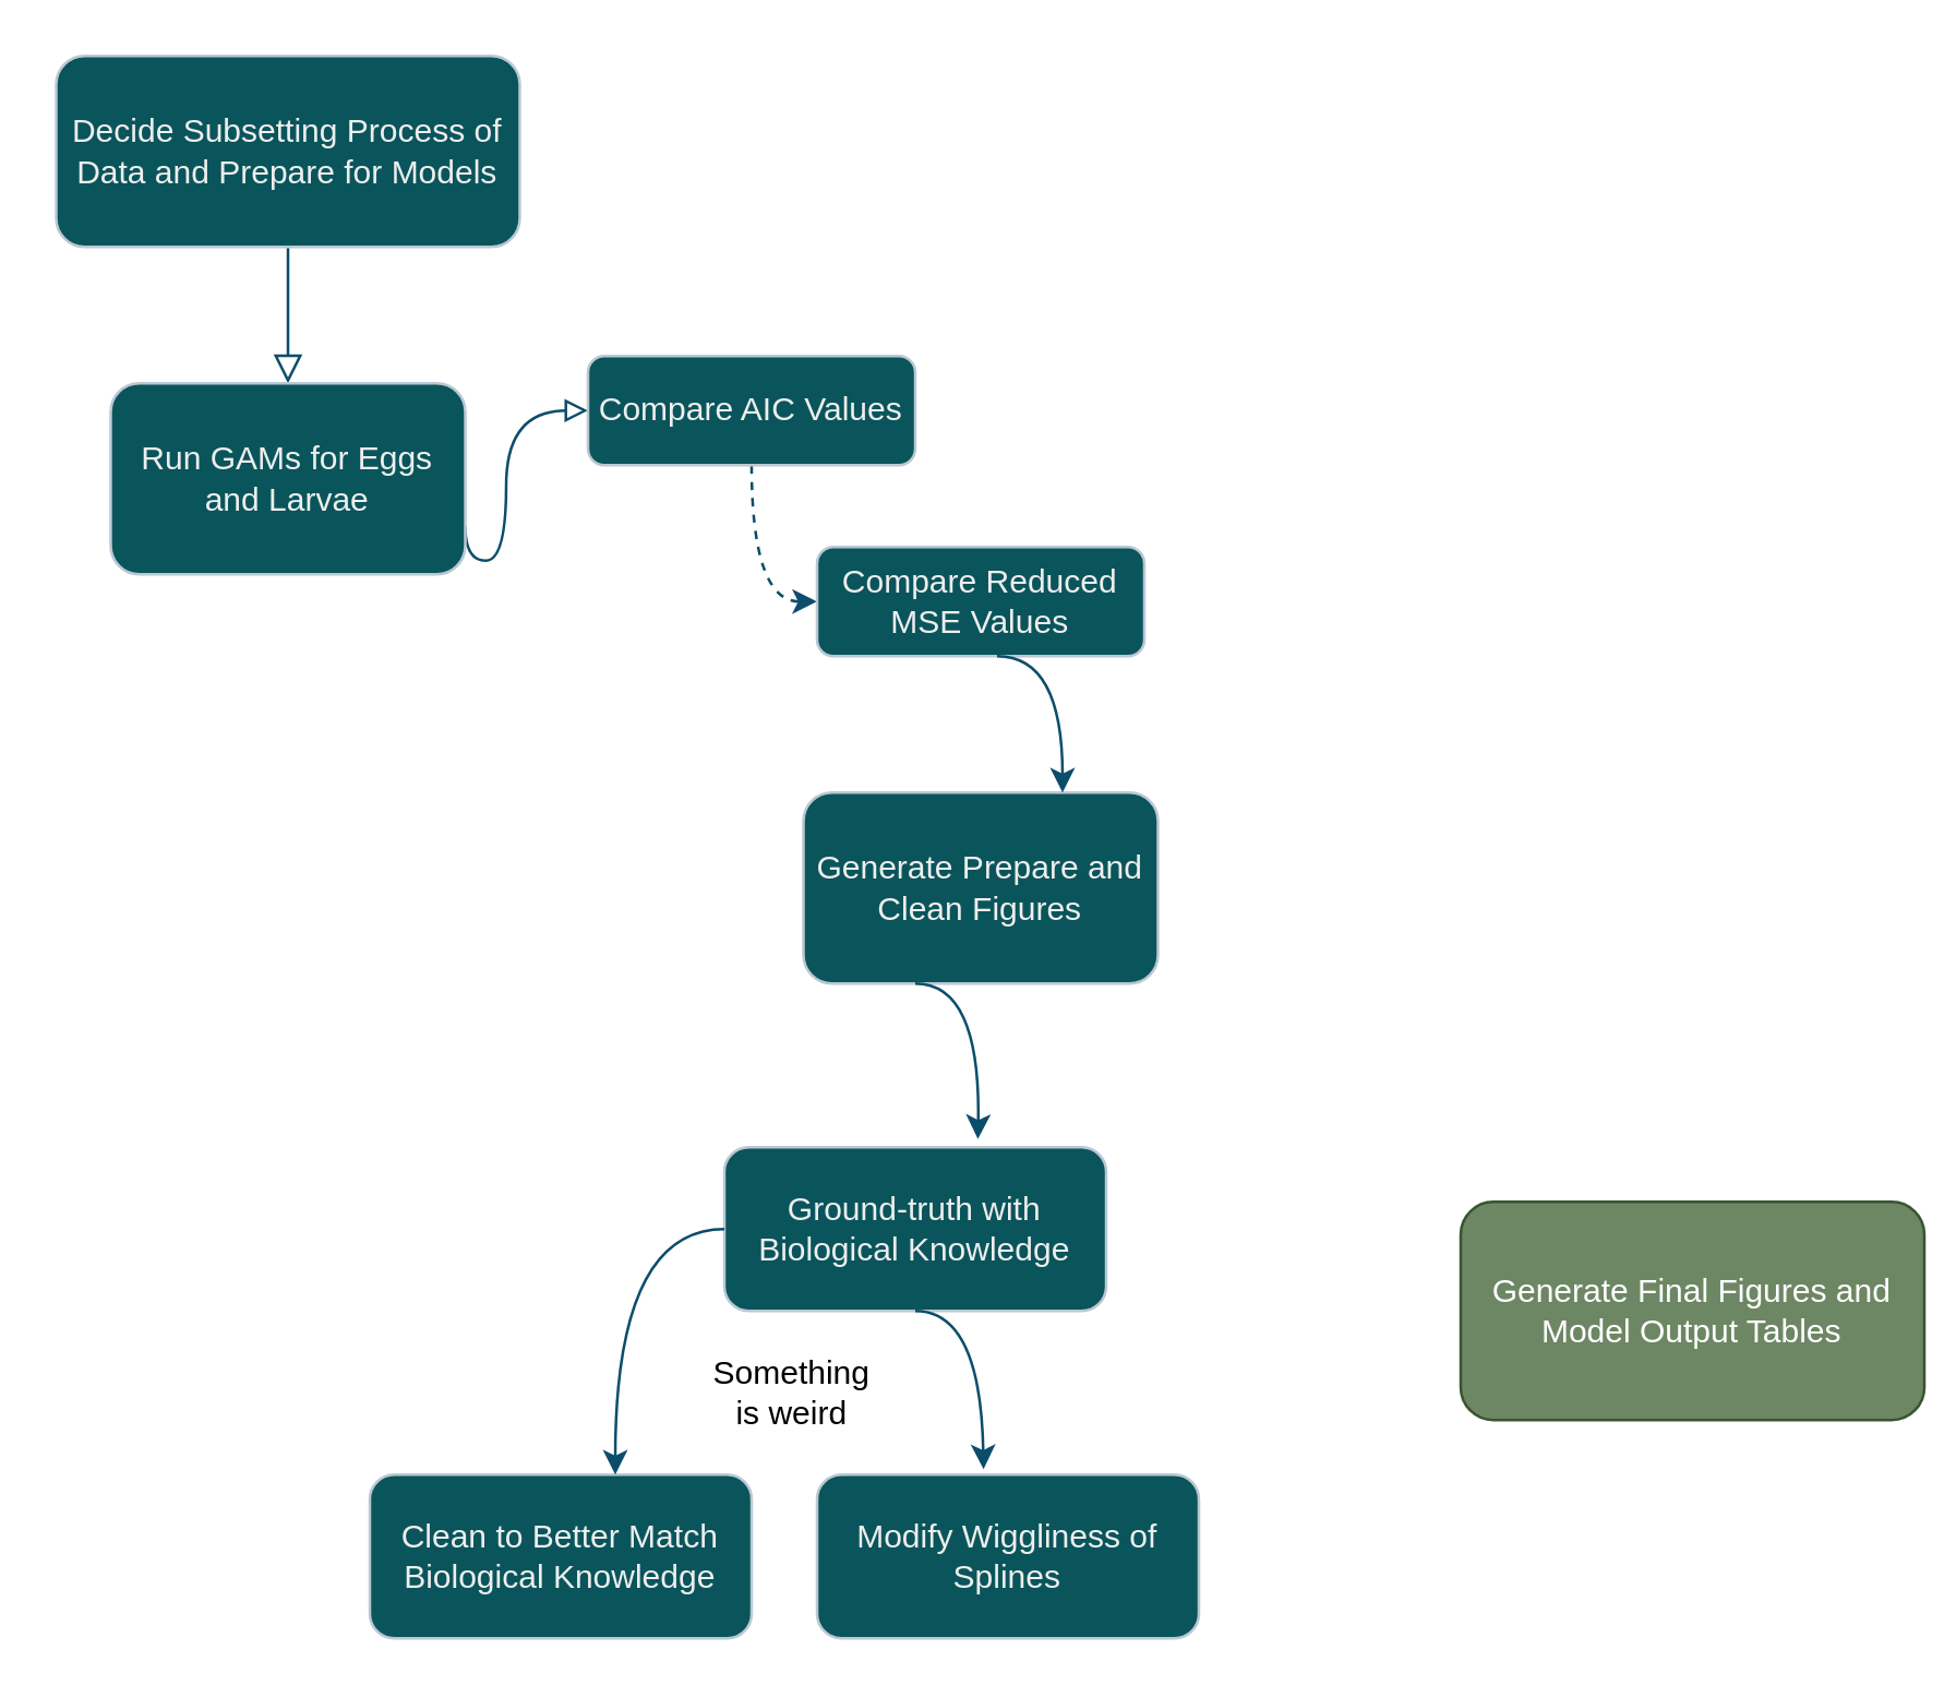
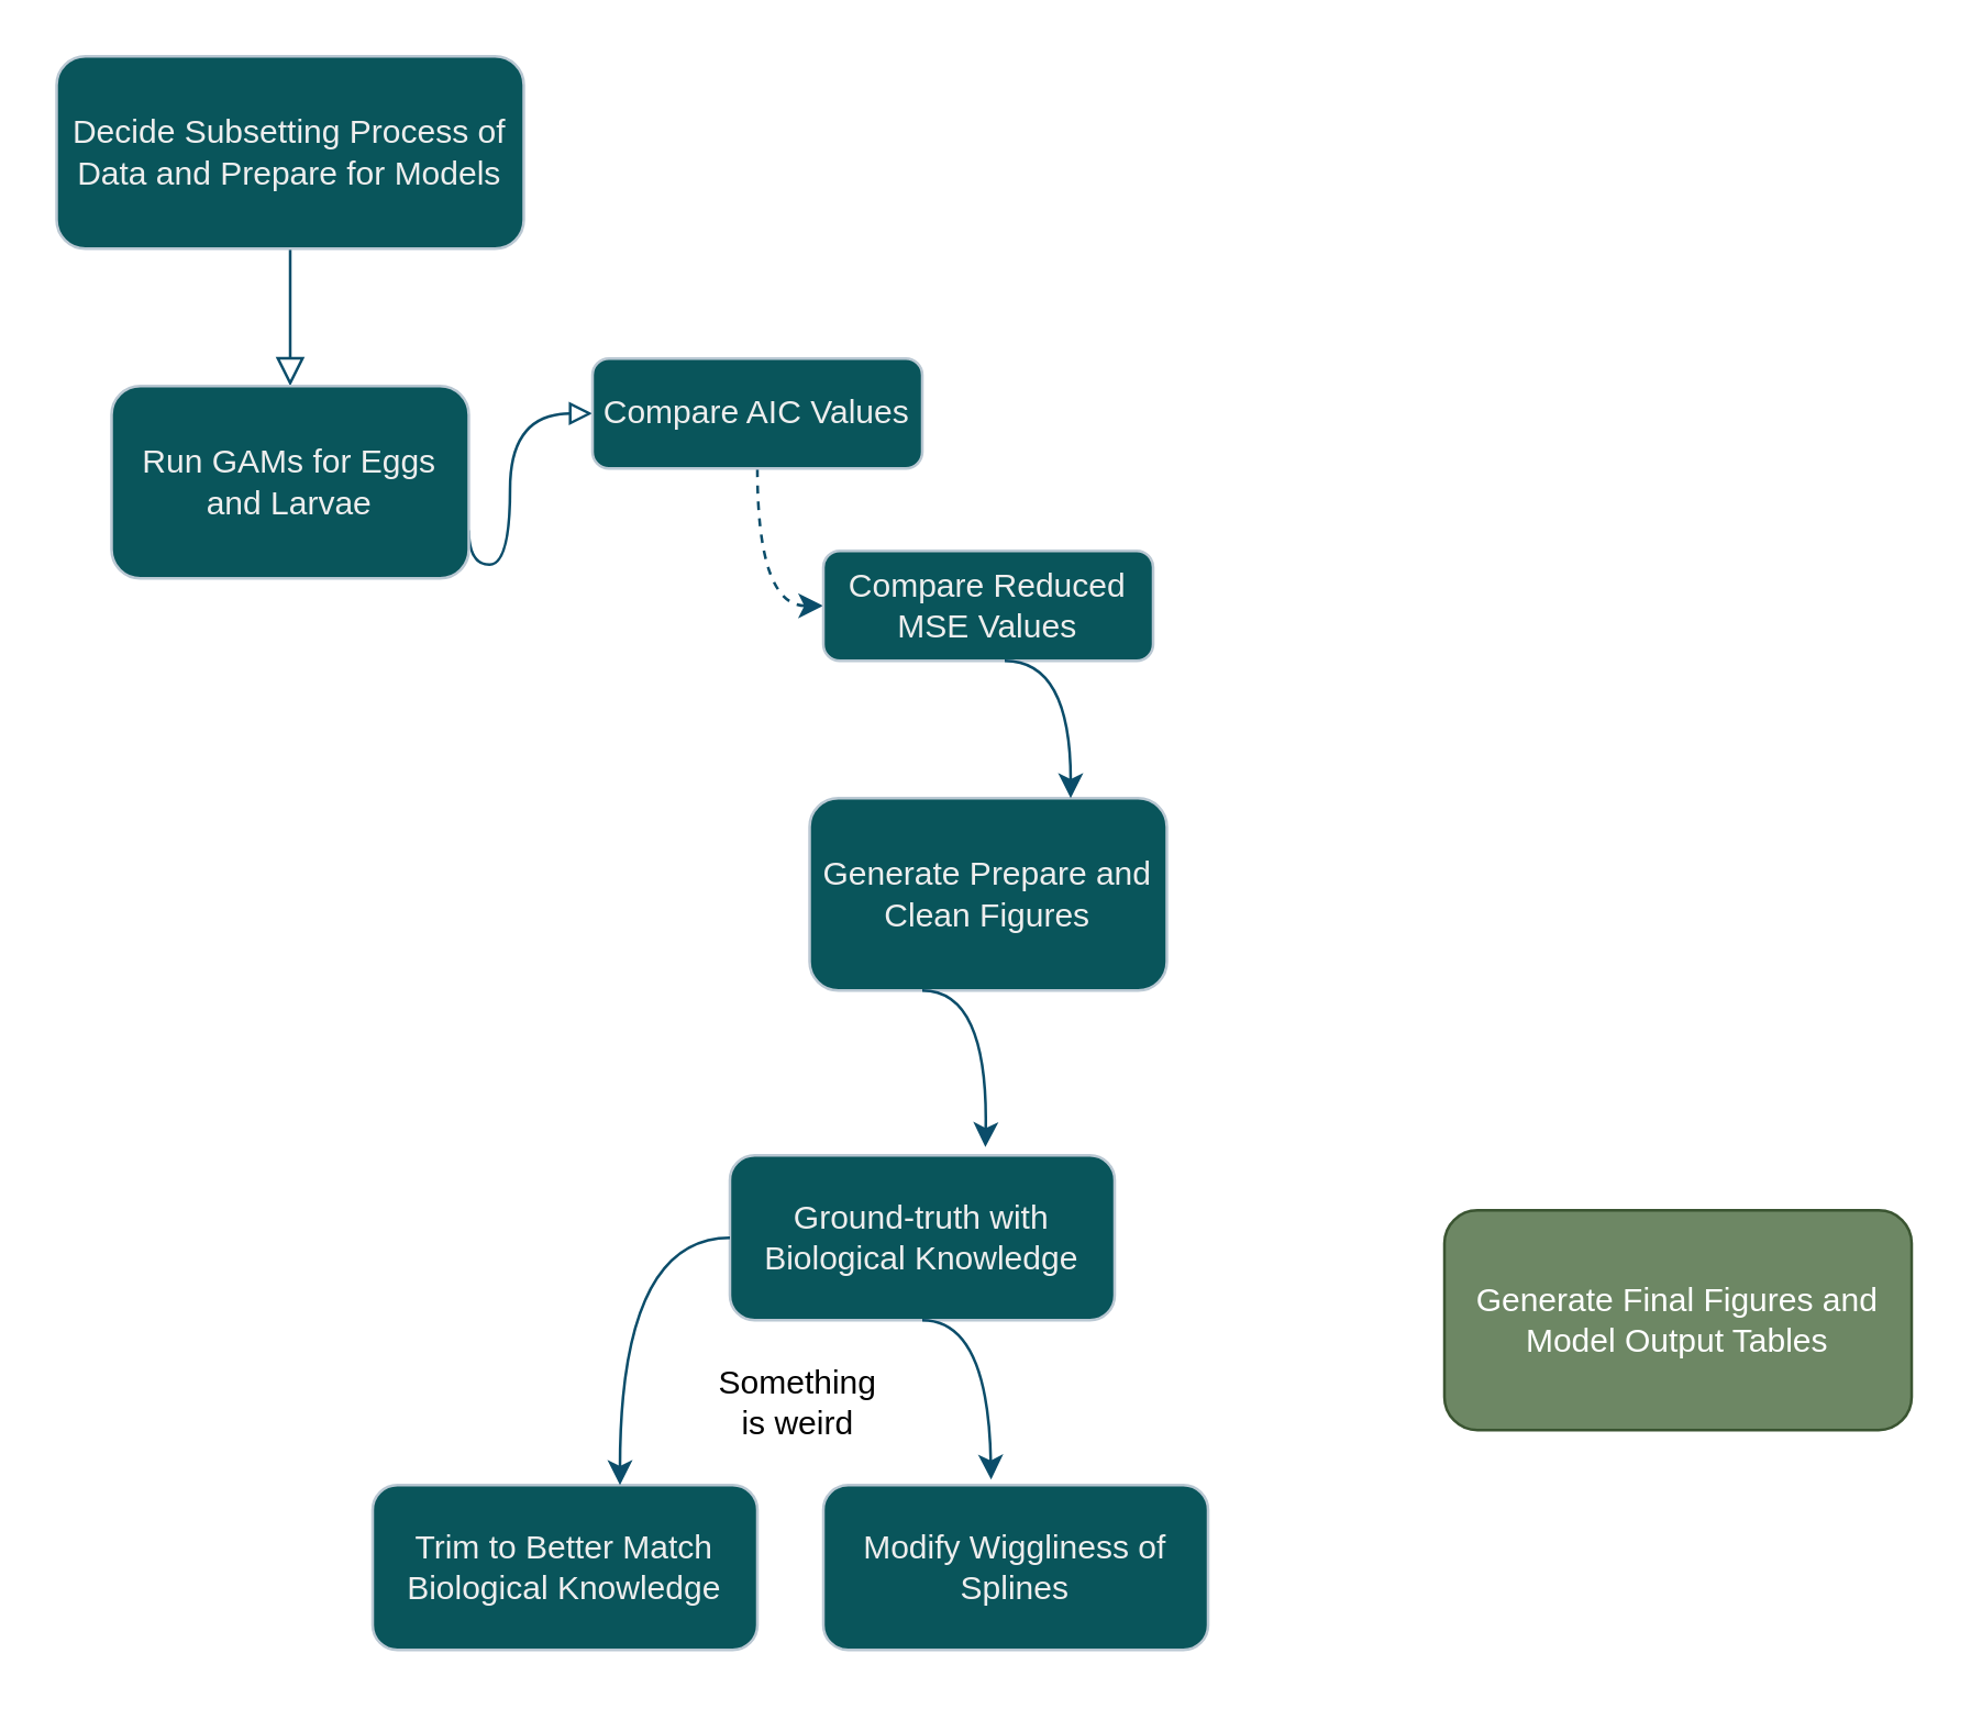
  <mxCell id="0" />
  <mxCell id="1" parent="0" />
  <mxCell id="2" value="" style="rounded=0;html=1;jettySize=auto;orthogonalLoop=1;fontSize=11;endArrow=block;endFill=0;endSize=8;strokeWidth=1;shadow=0;labelBackgroundColor=none;edgeStyle=orthogonalEdgeStyle;strokeColor=#0B4D6A;curved=1;" parent="1" source="3" edge="1"><mxGeometry relative="1" as="geometry"><mxPoint x="105" y="140" as="targetPoint" /></mxGeometry></mxCell>
  <mxCell id="3" value="Decide Subsetting Process of Data and Prepare for Models" style="rounded=1;whiteSpace=wrap;html=1;fontSize=12;glass=0;strokeWidth=1;shadow=0;fillColor=#09555B;strokeColor=#BAC8D3;fontColor=#EEEEEE;" parent="1" vertex="1"><mxGeometry x="20" y="20" width="170" height="70" as="geometry" /></mxCell>
  <mxCell id="4" value="" style="edgeStyle=orthogonalEdgeStyle;rounded=0;html=1;jettySize=auto;orthogonalLoop=1;fontSize=11;endArrow=block;endFill=0;strokeWidth=1;shadow=0;labelBackgroundColor=none;strokeColor=#0B4D6A;curved=1;exitX=1;exitY=0.75;exitDx=0;exitDy=0;" parent="1" source="8" target="6" edge="1"><mxGeometry y="10" relative="1" as="geometry"><mxPoint as="offset" /><mxPoint x="172.5" y="205" as="sourcePoint" /><Array as="points"><mxPoint x="170" y="205" /><mxPoint x="185" y="205" /><mxPoint x="185" y="150" /></Array></mxGeometry></mxCell>
  <mxCell id="5" value="" style="edgeStyle=orthogonalEdgeStyle;rounded=0;orthogonalLoop=1;jettySize=auto;html=1;entryX=0;entryY=0.5;entryDx=0;entryDy=0;strokeColor=#0B4D6A;curved=1;dashed=1;" edge="1" parent="1" source="6" target="7"><mxGeometry relative="1" as="geometry"><mxPoint x="315" y="280" as="targetPoint" /></mxGeometry></mxCell>
  <mxCell id="6" value="Compare AIC Values" style="rounded=1;whiteSpace=wrap;html=1;fontSize=12;glass=0;strokeWidth=1;shadow=0;fillColor=#09555B;strokeColor=#BAC8D3;fontColor=#EEEEEE;" parent="1" vertex="1"><mxGeometry x="215" y="130" width="120" height="40" as="geometry" /></mxCell>
  <mxCell id="7" value="Compare Reduced MSE Values" style="rounded=1;whiteSpace=wrap;html=1;fontSize=12;glass=0;strokeWidth=1;shadow=0;fillColor=#09555B;strokeColor=#BAC8D3;fontColor=#EEEEEE;" vertex="1" parent="1"><mxGeometry x="299" y="200" width="120" height="40" as="geometry" /></mxCell>
  <mxCell id="8" value="Run GAMs for Eggs and Larvae" style="rounded=1;whiteSpace=wrap;html=1;fontSize=12;glass=0;strokeWidth=1;shadow=0;fillColor=#09555B;strokeColor=#BAC8D3;fontColor=#EEEEEE;" vertex="1" parent="1"><mxGeometry x="40" y="140" width="130" height="70" as="geometry" /></mxCell>
  <mxCell id="9" value="Generate Prepare and Clean Figures" style="rounded=1;whiteSpace=wrap;html=1;fontSize=12;glass=0;strokeWidth=1;shadow=0;fillColor=#09555B;strokeColor=#BAC8D3;fontColor=#EEEEEE;" vertex="1" parent="1"><mxGeometry x="294" y="290" width="130" height="70" as="geometry" /></mxCell>
  <mxCell id="10" value="Ground-truth with Biological Knowledge" style="rounded=1;whiteSpace=wrap;html=1;fontSize=12;glass=0;strokeWidth=1;shadow=0;fillColor=#09555B;strokeColor=#BAC8D3;fontColor=#EEEEEE;" vertex="1" parent="1"><mxGeometry x="265" y="420" width="140" height="60" as="geometry" /></mxCell>
- <mxCell id="11" value="Clean to Better Match Biological Knowledge" style="rounded=1;whiteSpace=wrap;html=1;fontSize=12;glass=0;strokeWidth=1;shadow=0;fillColor=#09555B;strokeColor=#BAC8D3;fontColor=#EEEEEE;" vertex="1" parent="1"><mxGeometry x="135" y="540" width="140" height="60" as="geometry" /></mxCell>
+ <mxCell id="11" value="Trim to Better Match Biological Knowledge" style="rounded=1;whiteSpace=wrap;html=1;fontSize=12;glass=0;strokeWidth=1;shadow=0;fillColor=#09555B;strokeColor=#BAC8D3;fontColor=#EEEEEE;" vertex="1" parent="1"><mxGeometry x="135" y="540" width="140" height="60" as="geometry" /></mxCell>
  <mxCell id="12" value="Modify Wiggliness of Splines" style="rounded=1;whiteSpace=wrap;html=1;fontSize=12;glass=0;strokeWidth=1;shadow=0;fillColor=#09555B;strokeColor=#BAC8D3;fontColor=#EEEEEE;" vertex="1" parent="1"><mxGeometry x="299" y="540" width="140" height="60" as="geometry" /></mxCell>
- <mxCell id="13" value="Generate Final Figures and Model Output Tables" style="rounded=1;whiteSpace=wrap;html=1;fontSize=12;glass=0;strokeWidth=1;shadow=0;fillColor=#6d8764;strokeColor=#3A5431;fontColor=#ffffff;" vertex="1" parent="1"><mxGeometry x="535" y="440" width="170" height="80" as="geometry" /></mxCell>
+ <mxCell id="13" value="Generate Final Figures and Model Output Tables" style="rounded=1;whiteSpace=wrap;html=1;fontSize=12;glass=0;strokeWidth=1;shadow=0;fillColor=#6d8764;strokeColor=#3A5431;fontColor=#ffffff;" vertex="1" parent="1"><mxGeometry x="525" y="440" width="170" height="80" as="geometry" /></mxCell>
  <mxCell id="14" value="" style="edgeStyle=orthogonalEdgeStyle;rounded=0;orthogonalLoop=1;jettySize=auto;html=1;entryX=0;entryY=0.5;entryDx=0;entryDy=0;strokeColor=#0B4D6A;curved=1;" edge="1" parent="1"><mxGeometry relative="1" as="geometry"><mxPoint x="365" y="240" as="sourcePoint" /><mxPoint x="389" y="290" as="targetPoint" /><Array as="points"><mxPoint x="389" y="240" /></Array></mxGeometry></mxCell>
  <mxCell id="15" value="" style="edgeStyle=orthogonalEdgeStyle;rounded=0;orthogonalLoop=1;jettySize=auto;html=1;entryX=0.664;entryY=-0.05;entryDx=0;entryDy=0;strokeColor=#0B4D6A;curved=1;entryPerimeter=0;" edge="1" parent="1" target="10"><mxGeometry relative="1" as="geometry"><mxPoint x="335" y="360" as="sourcePoint" /><mxPoint x="359" y="410" as="targetPoint" /><Array as="points"><mxPoint x="359" y="360" /></Array></mxGeometry></mxCell>
  <mxCell id="16" value="" style="curved=1;endArrow=classic;html=1;rounded=1;strokeColor=#0B4D6A;edgeStyle=orthogonalEdgeStyle;exitX=0;exitY=0.5;exitDx=0;exitDy=0;" edge="1" parent="1" source="10"><mxGeometry width="50" height="50" relative="1" as="geometry"><mxPoint x="245" y="455" as="sourcePoint" /><mxPoint x="225" y="540" as="targetPoint" /><Array as="points"><mxPoint x="225" y="450" /></Array></mxGeometry></mxCell>
  <mxCell id="17" value="Something is weird" style="text;html=1;strokeColor=none;fillColor=none;align=center;verticalAlign=middle;whiteSpace=wrap;rounded=0;fontColor=#000000;" vertex="1" parent="1"><mxGeometry x="255" y="490" width="70" height="40" as="geometry" /></mxCell>
  <mxCell id="18" value="" style="edgeStyle=orthogonalEdgeStyle;rounded=0;orthogonalLoop=1;jettySize=auto;html=1;strokeColor=#0B4D6A;curved=1;entryX=0.436;entryY=-0.033;entryDx=0;entryDy=0;entryPerimeter=0;" edge="1" parent="1" target="12"><mxGeometry relative="1" as="geometry"><mxPoint x="335" y="480" as="sourcePoint" /><mxPoint x="359" y="530" as="targetPoint" /><Array as="points"><mxPoint x="359" y="480" /></Array></mxGeometry></mxCell>
